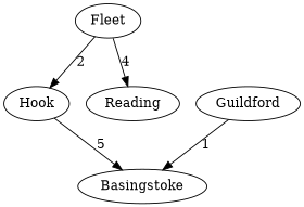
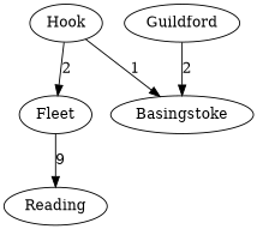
  strict digraph {
    edge [length=1]
    Fleet
    Hook
    Reading
    Basingstoke
    Guildford
-   Fleet -> Hook [label=2 length=2]
-   Fleet -> Reading [label=4 length=4]
-   Hook -> Basingstoke [label=5]
-   Guildford -> Basingstoke [label=1]
+   Hook -> Fleet [label=2 length=2]
+   Fleet -> Reading [label=9 length=4]
+   Hook -> Basingstoke [label=1]
+   Guildford -> Basingstoke [label=2]
  }
